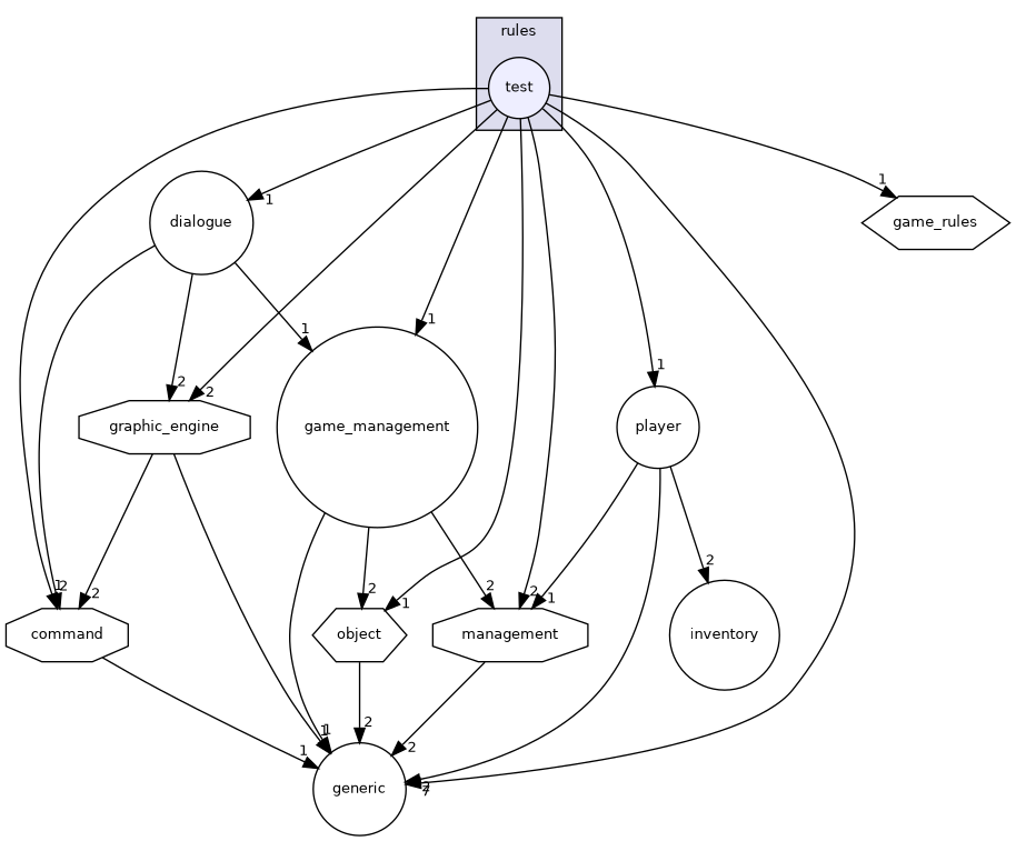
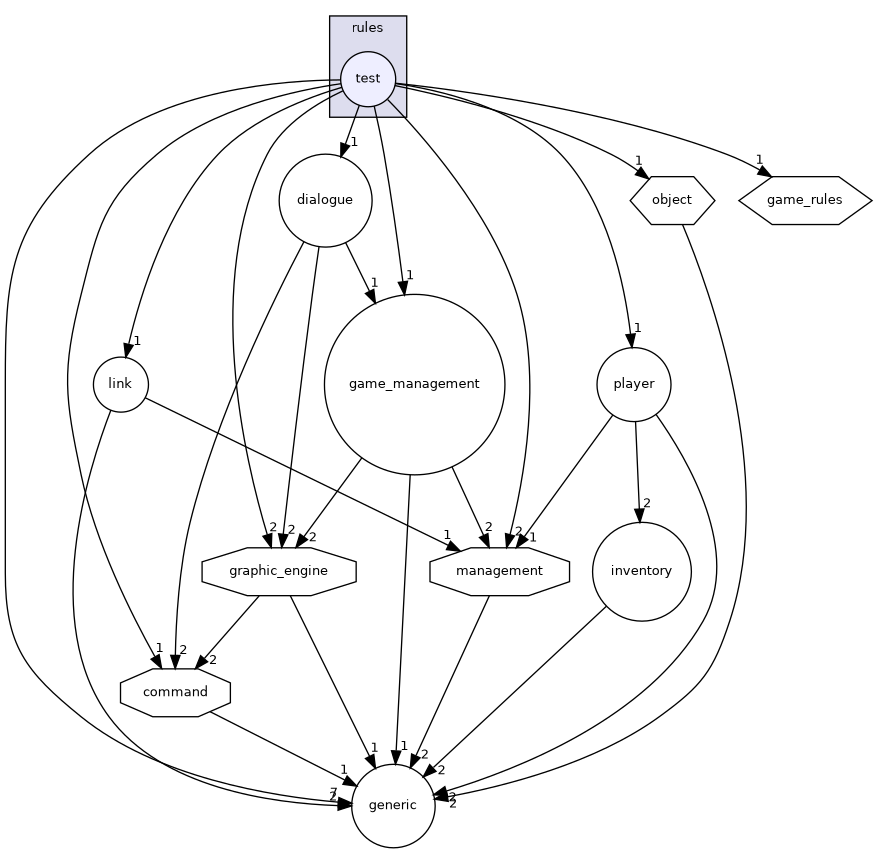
  digraph {
    compound=true
    node [fontname=Helvetica fontsize=10 shape=circle]
    edge [headlabel=1 labeldistance=1.5 labelfontname=Helvetica labelfontsize=10]
    n1 [fillcolor="#eeeeff" label=test pencolor=black style=filled]
+   n2 [label=link]
    n3 [label=command shape=octagon]
    n4 [label=game_management]
    n5 [label=dialogue]
    n6 [label=management shape=octagon]
    n7 [label=player]
    n8 [label=generic]
    n9 [label=game_rules shape=hexagon]
    n10 [label=graphic_engine shape=octagon]
    n11 [label=object shape=hexagon]
    n12 [label=inventory]
    subgraph cluster_1 {
      bgcolor="#ddddee"
      fontname=Helvetica
      fontsize=10
      label=rules
      pencolor=black
      n1
    }
+   n1 -> n2
    n1 -> n3
    n1 -> n4
    n1 -> n5
    n1 -> n6 [headlabel=2]
    n1 -> n7
    n1 -> n8 [headlabel=7]
    n1 -> n9
    n1 -> n10 [headlabel=2]
    n1 -> n11
+   n2 -> n6
+   n2 -> n8 [headlabel=2]
    n3 -> n8
    n4 -> n6 [headlabel=2]
    n4 -> n8
-   n4 -> n11 [headlabel=2]
+   n4 -> n10 [headlabel=2]
    n5 -> n3 [headlabel=2]
    n5 -> n4
    n5 -> n10 [headlabel=2]
    n6 -> n8 [headlabel=2]
    n7 -> n6
    n7 -> n8 [headlabel=2]
    n7 -> n12 [headlabel=2]
    n10 -> n3 [headlabel=2]
    n10 -> n8
    n11 -> n8 [headlabel=2]
+   n12 -> n8 [headlabel=2]
  }
